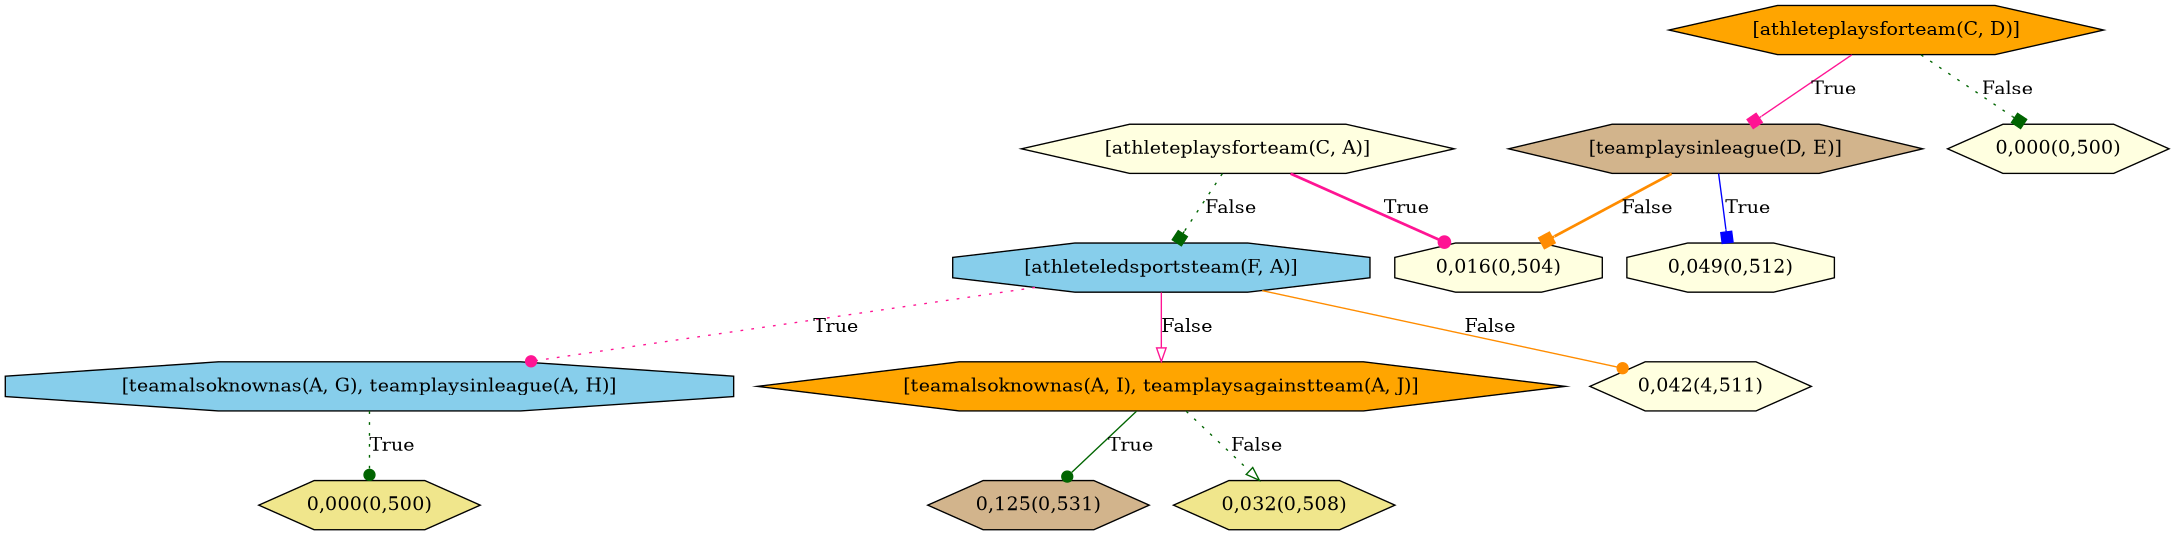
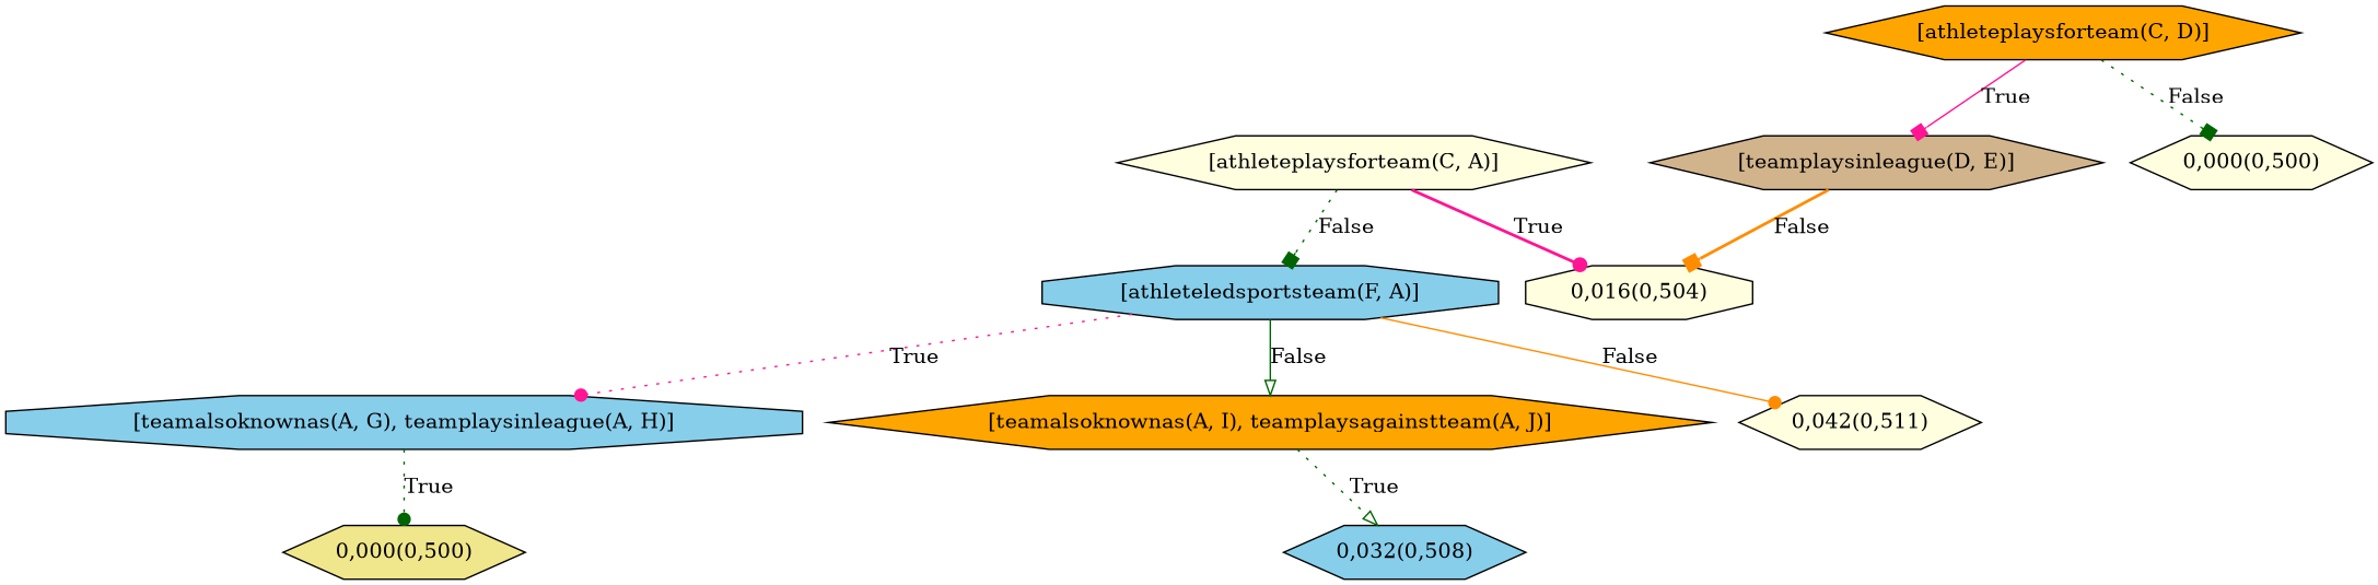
  digraph {
    node [fillcolor=lightyellow shape=hexagon style=filled]
    edge [arrowhead=box color=darkgreen style=dotted]
    n1 [label="[athleteplaysforteam(C, A)]"]
    n2 [fillcolor=skyblue label="[athleteledsportsteam(F, A)]" shape=octagon]
    n3 [label="0,016(0,504)" shape=octagon]
    n4 [fillcolor=orange label="[athleteplaysforteam(C, D)]"]
    n5 [fillcolor=tan label="[teamplaysinleague(D, E)]"]
    n6 [label="0,000(0,500)"]
    n7 [fillcolor=skyblue label="[teamalsoknownas(A, G), teamplaysinleague(A, H)]" shape=octagon]
    n8 [fillcolor=orange label="[teamalsoknownas(A, I), teamplaysagainstteam(A, J)]"]
-   n9 [label="0,042(4,511)"]
-   n10 [label="0,049(0,512)" shape=octagon]
+   n9 [label="0,042(0,511)"]
    n11 [fillcolor=khaki label="0,000(0,500)"]
-   n12 [fillcolor=tan label="0,125(0,531)"]
-   n13 [fillcolor=khaki label="0,032(0,508)"]
+   n13 [fillcolor=skyblue label="0,032(0,508)"]
    n1 -> n2 [label=False]
    n1 -> n3 [arrowhead=dot color=deeppink label=True style=bold]
    n2 -> n7 [arrowhead=dot color=deeppink label=True]
-   n2 -> n8 [arrowhead=onormal color=deeppink label=False style=solid]
+   n2 -> n8 [arrowhead=onormal label=False style=solid]
    n2 -> n9 [arrowhead=dot color=darkorange label=False style=solid]
    n4 -> n5 [color=deeppink label=True style=solid]
    n4 -> n6 [label=False]
    n5 -> n3 [color=darkorange label=False style=bold]
-   n5 -> n10 [color=blue label=True style=solid]
    n7 -> n11 [arrowhead=dot label=True]
-   n8 -> n12 [arrowhead=dot label=True style=solid]
-   n8 -> n13 [arrowhead=onormal label=False]
+   n8 -> n13 [arrowhead=onormal label=True]
  }
